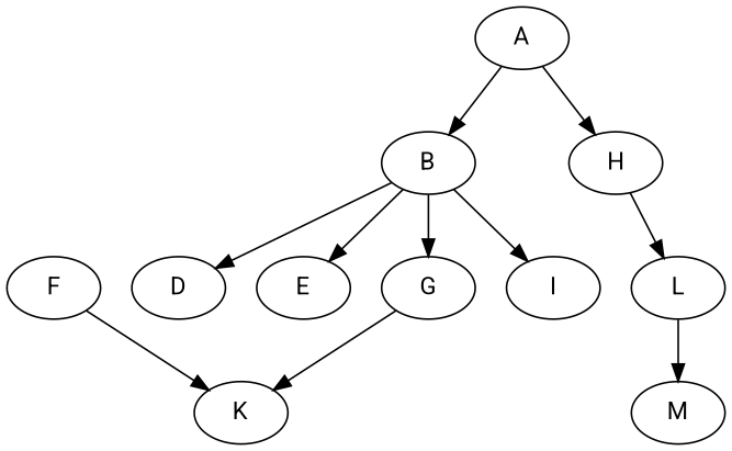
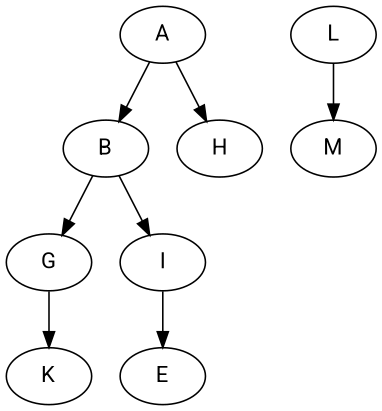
  digraph {
    fontname=Roboto
    node [Weight=2 fontname=Roboto]
    edge [Weight=2 fontname=Roboto]
    B [Weight=3]
    A
    H
-   D
    E
    G
    I
    K [Weight=1]
-   F
    L [Weight=1]
    M [Weight=4]
-   B -> D
-   B -> E
+   I -> E
    B -> G
    B -> I
    A -> B [Weight=1]
    A -> H
-   H -> L [Weight=1]
    G -> K [Weight=5]
-   F -> K [Weight=5]
    L -> M [Weight=1]
  }
